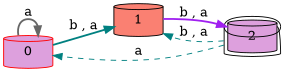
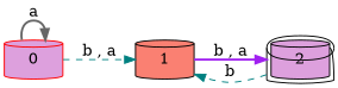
  digraph {
    rankdir=LR
    node [fillcolor=plum shape=cylinder style=filled]
    edge [color=teal style=bold]
    n1 [color=red label=0]
    n2 [fillcolor=salmon label=1]
    n3 [label=2 peripheries=2]
    n1 -> n1 [color=gray40 label=a]
-   n1 -> n2 [label="b , a"]
+   n1 -> n2 [label="b , a" style=dashed]
    n2 -> n3 [color=purple label="b , a"]
-   n3 -> n1 [label=a style=dashed]
-   n3 -> n2 [label="b , a" style=dashed]
+   n3 -> n2 [label=b style=dashed]
  }
